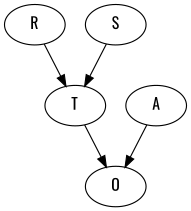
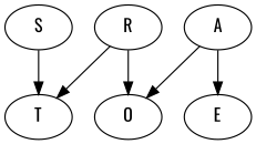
  digraph {
    fontname=Oswald
    node [fontname=Oswald]
    edge [fontname=Oswald]
    R
    T
    O
    A
+   E
    S
    R -> T
-   T -> O
+   R -> O
    A -> O
+   A -> E
    S -> T
  }
